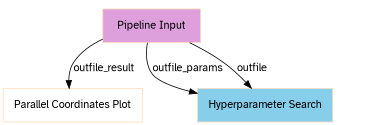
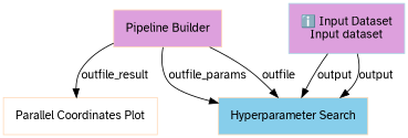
  digraph {
    node [color=peachpuff fillcolor=plum fontname="Atkinson Hyperlegible" margin="0.2,0.2" shape=box style=filled]
    edge [fontname="Atkinson Hyperlegible"]
-   n1 [label="Pipeline Input"]
+   n1 [label="Pipeline Builder"]
    n2 [fillcolor=skyblue label="Hyperparameter Search"]
    n3 [fillcolor=white label="Parallel Coordinates Plot"]
+   n4 [color=lightblue label="ℹ️ Input Dataset\nInput dataset"]
    n1 -> n2 [label=outfile_params]
    n1 -> n2 [label=outfile]
    n1 -> n3 [label=outfile_result]
+   n4 -> n2 [label=output]
+   n4 -> n2 [label=output]
  }
